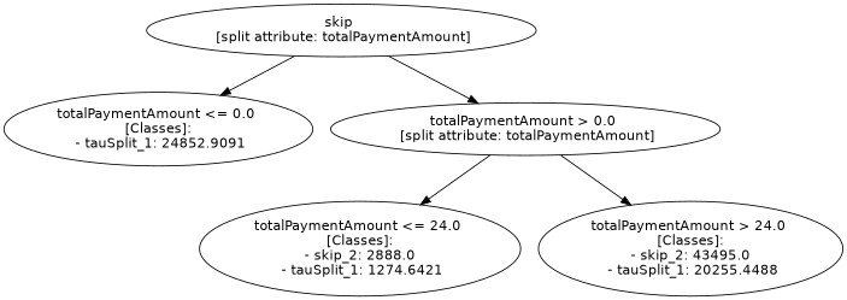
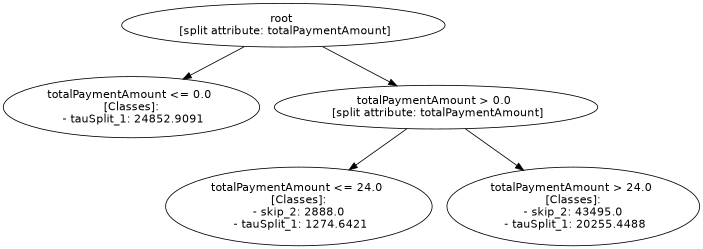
  digraph {
    fontname="DejaVu Sans"
    node [fontname="DejaVu Sans"]
    edge [fontname="DejaVu Sans"]
-   n1 [label="skip \n [split attribute: totalPaymentAmount]"]
+   n1 [label="root \n [split attribute: totalPaymentAmount]"]
    n2 [label="totalPaymentAmount <= 0.0 \n [Classes]: \n - tauSplit_1: 24852.9091"]
    n3 [label="totalPaymentAmount > 0.0 \n [split attribute: totalPaymentAmount]"]
    n4 [label="totalPaymentAmount <= 24.0 \n [Classes]: \n - skip_2: 2888.0 \n - tauSplit_1: 1274.6421"]
    n5 [label="totalPaymentAmount > 24.0 \n [Classes]: \n - skip_2: 43495.0 \n - tauSplit_1: 20255.4488"]
    n1 -> n2
    n1 -> n3
    n3 -> n4
    n3 -> n5
  }
